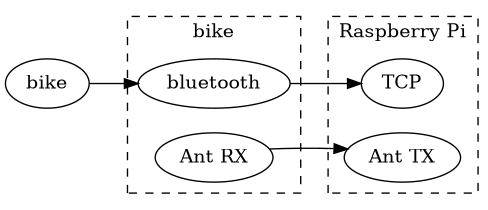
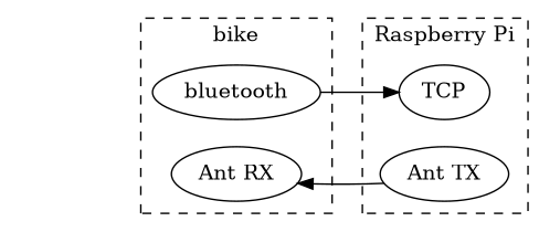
  digraph {
    rankdir=LR
    n1 [label=bluetooth]
    n2 [label="Ant RX"]
    n3 [label=TCP]
    n4 [label="Ant TX"]
-   n5 [label=bike]
    subgraph cluster_1 {
      label=bike
      style=dashed
      n1
      n2
    }
    subgraph cluster_2 {
      label="Raspberry Pi"
      style=dashed
      n3
      n4
    }
    n1 -> n3
-   n2 -> n4
-   n5 -> n1
+   n4 -> n2
  }
